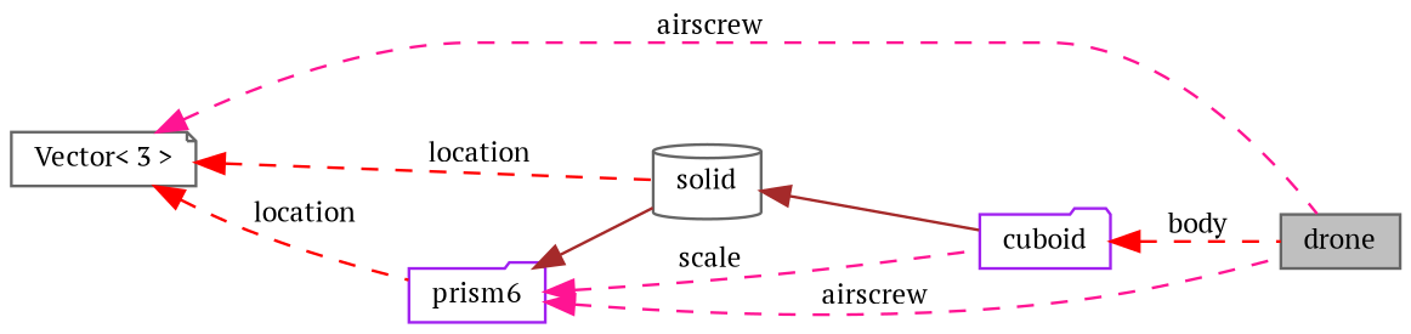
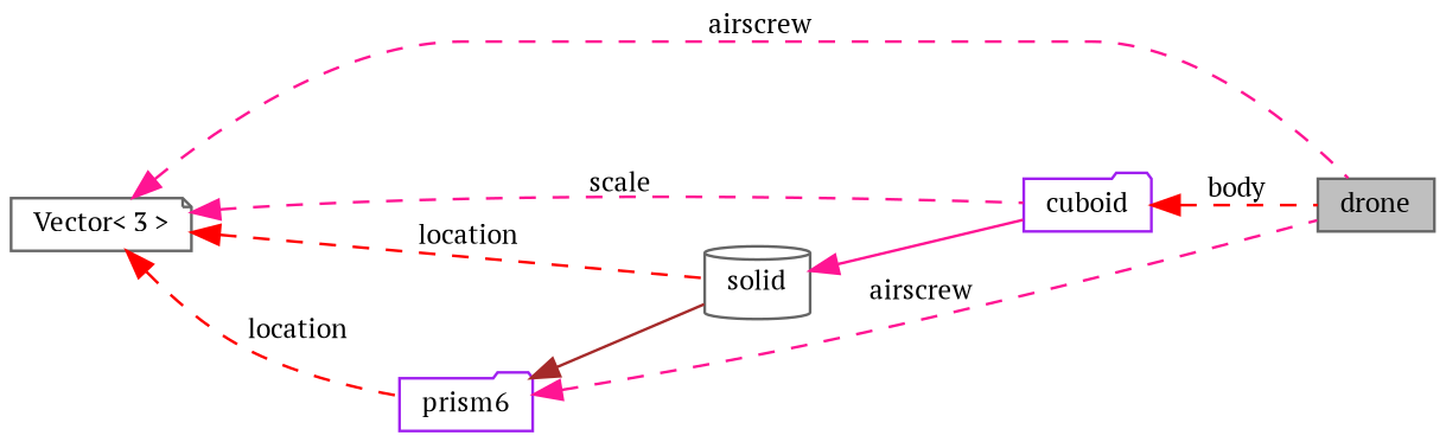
  digraph {
    fontname="PT Serif"
    rankdir=LR
    node [color=gray40 fillcolor=white fontname="PT Serif" fontsize=10 shape=folder style=filled]
    edge [color=deeppink dir=back fontname="PT Serif" fontsize=10 labelfontname=Helvetica labelfontsize=10 style=dashed]
    n1 [fillcolor=grey75 fontcolor=black height=0.2 label=drone shape=box width=0.4]
    n2 [height=0.2 label="Vector\< 3 \>" shape=note width=0.4]
    n3 [color=purple height=0.2 label=cuboid width=0.4]
    n4 [height=0.2 label=solid shape=cylinder width=0.4]
    n5 [color=purple height=0.2 label=prism6 width=0.4]
    n2 -> n1 [label=" airscrew"]
-   n5 -> n3 [label=" scale"]
+   n2 -> n3 [label=" scale"]
    n2 -> n4 [color=red label=" location"]
    n2 -> n5 [color=red label=" location"]
    n3 -> n1 [color=red label=" body"]
-   n4 -> n3 [color=brown style=solid]
+   n4 -> n3 [style=solid]
    n5 -> n1 [label=" airscrew"]
    n5 -> n4 [color=brown style=solid]
  }
